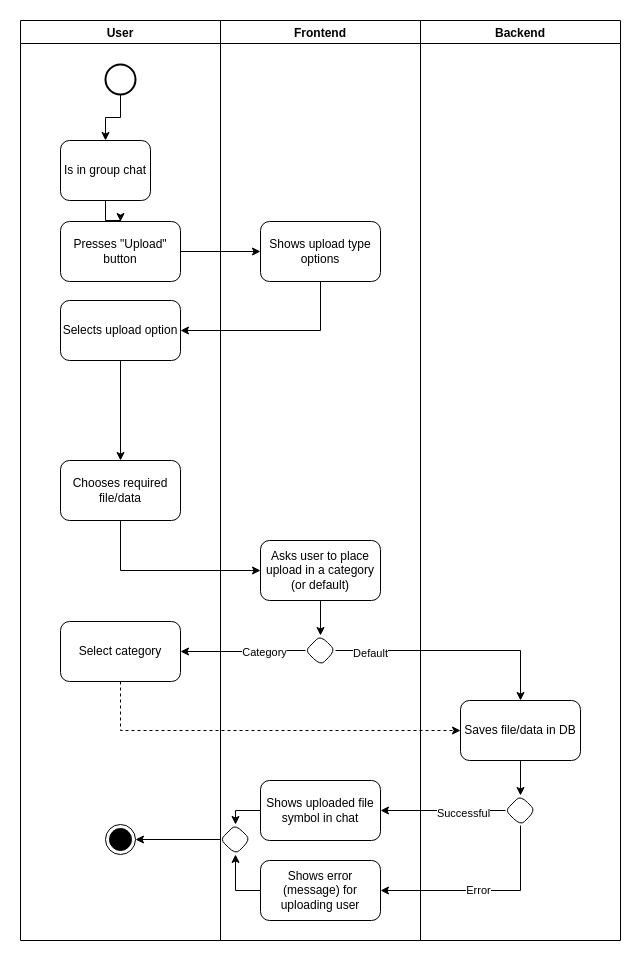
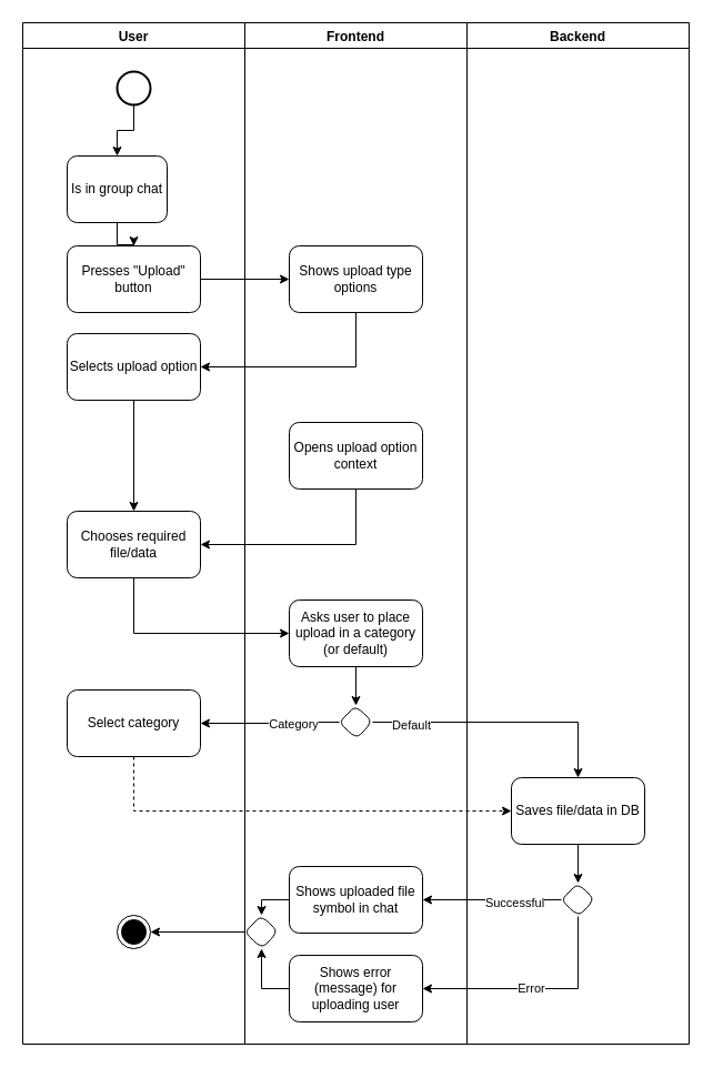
  <mxCell id="0" />
  <mxCell id="1" parent="0" />
  <mxCell id="2" value="Frontend" style="swimlane;" vertex="1" parent="1"><mxGeometry x="220" y="20" width="200" height="920" as="geometry" /></mxCell>
  <mxCell id="3" value="Shows upload type options" style="rounded=1;whiteSpace=wrap;html=1;" vertex="1" parent="2"><mxGeometry x="40" y="201" width="120" height="60" as="geometry" /></mxCell>
+ <mxCell id="4" value="Opens upload option context" style="rounded=1;whiteSpace=wrap;html=1;" vertex="1" parent="2"><mxGeometry x="40" y="360" width="120" height="60" as="geometry" /></mxCell>
  <mxCell id="5" style="edgeStyle=orthogonalEdgeStyle;rounded=0;orthogonalLoop=1;jettySize=auto;html=1;entryX=0.5;entryY=0;entryDx=0;entryDy=0;" edge="1" parent="2" source="6" target="11"><mxGeometry relative="1" as="geometry"><Array as="points"><mxPoint x="15" y="790" /></Array></mxGeometry></mxCell>
  <mxCell id="6" value="Shows uploaded file symbol in chat" style="rounded=1;whiteSpace=wrap;html=1;" vertex="1" parent="2"><mxGeometry x="40" y="760" width="120" height="60" as="geometry" /></mxCell>
  <mxCell id="7" style="edgeStyle=orthogonalEdgeStyle;rounded=0;orthogonalLoop=1;jettySize=auto;html=1;exitX=0.5;exitY=1;exitDx=0;exitDy=0;entryX=0.5;entryY=0;entryDx=0;entryDy=0;" edge="1" parent="2" source="8" target="12"><mxGeometry relative="1" as="geometry" /></mxCell>
  <mxCell id="8" value="Asks user to place upload in a category (or default)" style="rounded=1;whiteSpace=wrap;html=1;" vertex="1" parent="2"><mxGeometry x="40" y="520" width="120" height="60" as="geometry" /></mxCell>
  <mxCell id="9" style="edgeStyle=orthogonalEdgeStyle;rounded=0;orthogonalLoop=1;jettySize=auto;html=1;entryX=0.5;entryY=1;entryDx=0;entryDy=0;" edge="1" parent="2" source="10" target="11"><mxGeometry relative="1" as="geometry" /></mxCell>
  <mxCell id="10" value="Shows error (message) for uploading user" style="rounded=1;whiteSpace=wrap;html=1;" vertex="1" parent="2"><mxGeometry x="40" y="840" width="120" height="60" as="geometry" /></mxCell>
  <mxCell id="11" value="" style="rhombus;whiteSpace=wrap;html=1;rounded=1;" vertex="1" parent="2"><mxGeometry y="804" width="30" height="30" as="geometry" /></mxCell>
  <mxCell id="12" value="" style="rhombus;whiteSpace=wrap;html=1;rounded=1;" vertex="1" parent="2"><mxGeometry x="85" y="615" width="30" height="30" as="geometry" /></mxCell>
  <mxCell id="13" value="User" style="swimlane;" vertex="1" parent="1"><mxGeometry x="20" y="20" width="200" height="920" as="geometry" /></mxCell>
  <mxCell id="14" value="Presses &quot;Upload&quot; button" style="rounded=1;whiteSpace=wrap;html=1;" vertex="1" parent="13"><mxGeometry x="40" y="201" width="120" height="60" as="geometry" /></mxCell>
  <mxCell id="15" style="edgeStyle=orthogonalEdgeStyle;rounded=0;orthogonalLoop=1;jettySize=auto;html=1;entryX=0.5;entryY=0;entryDx=0;entryDy=0;" edge="1" parent="13" source="16" target="14"><mxGeometry relative="1" as="geometry" /></mxCell>
  <mxCell id="16" value="Is in group chat" style="rounded=1;whiteSpace=wrap;html=1;" vertex="1" parent="13"><mxGeometry x="40" y="120" width="90" height="60" as="geometry" /></mxCell>
  <mxCell id="17" value="Selects upload option" style="rounded=1;whiteSpace=wrap;html=1;" vertex="1" parent="13"><mxGeometry x="40" y="280" width="120" height="60" as="geometry" /></mxCell>
  <mxCell id="18" value="Chooses required file/data " style="rounded=1;whiteSpace=wrap;html=1;" vertex="1" parent="13"><mxGeometry x="40" y="440" width="120" height="60" as="geometry" /></mxCell>
  <mxCell id="19" value="Select category" style="rounded=1;whiteSpace=wrap;html=1;" vertex="1" parent="13"><mxGeometry x="40" y="601" width="120" height="60" as="geometry" /></mxCell>
  <mxCell id="20" value="" style="ellipse;html=1;shape=endState;fillColor=#000000;strokeColor=#000000;" vertex="1" parent="13"><mxGeometry x="85" y="804" width="30" height="30" as="geometry" /></mxCell>
  <mxCell id="21" style="edgeStyle=orthogonalEdgeStyle;rounded=0;orthogonalLoop=1;jettySize=auto;html=1;entryX=0.5;entryY=0;entryDx=0;entryDy=0;" edge="1" parent="13" source="22" target="16"><mxGeometry relative="1" as="geometry" /></mxCell>
  <mxCell id="22" value="" style="strokeWidth=2;html=1;shape=mxgraph.flowchart.start_2;whiteSpace=wrap;" vertex="1" parent="13"><mxGeometry x="85" y="44" width="30" height="30" as="geometry" /></mxCell>
  <mxCell id="23" value="Backend" style="swimlane;" vertex="1" parent="1"><mxGeometry x="420" y="20" width="200" height="920" as="geometry" /></mxCell>
  <mxCell id="24" value="" style="edgeStyle=orthogonalEdgeStyle;rounded=0;orthogonalLoop=1;jettySize=auto;html=1;entryX=0.5;entryY=0;entryDx=0;entryDy=0;" edge="1" parent="23" source="25" target="26"><mxGeometry relative="1" as="geometry"><Array as="points" /></mxGeometry></mxCell>
  <mxCell id="25" value="Saves file/data in DB" style="rounded=1;whiteSpace=wrap;html=1;" vertex="1" parent="23"><mxGeometry x="40" y="680" width="120" height="60" as="geometry" /></mxCell>
  <mxCell id="26" value="" style="rhombus;whiteSpace=wrap;html=1;rounded=1;fontStyle=1" vertex="1" parent="23"><mxGeometry x="85" y="775" width="30" height="30" as="geometry" /></mxCell>
  <mxCell id="27" style="edgeStyle=orthogonalEdgeStyle;rounded=0;orthogonalLoop=1;jettySize=auto;html=1;entryX=0;entryY=0.5;entryDx=0;entryDy=0;" edge="1" parent="1" source="14" target="3"><mxGeometry relative="1" as="geometry" /></mxCell>
  <mxCell id="28" style="edgeStyle=orthogonalEdgeStyle;rounded=0;orthogonalLoop=1;jettySize=auto;html=1;entryX=1;entryY=0.5;entryDx=0;entryDy=0;" edge="1" parent="1" source="3" target="17"><mxGeometry relative="1" as="geometry"><Array as="points"><mxPoint x="320" y="250" /></Array></mxGeometry></mxCell>
  <mxCell id="29" style="edgeStyle=orthogonalEdgeStyle;rounded=0;orthogonalLoop=1;jettySize=auto;html=1;exitX=0.5;exitY=1;exitDx=0;exitDy=0;" edge="1" parent="1" source="17" target="18"><mxGeometry relative="1" as="geometry" /></mxCell>
+ <mxCell id="30" style="edgeStyle=orthogonalEdgeStyle;rounded=0;orthogonalLoop=1;jettySize=auto;html=1;entryX=1;entryY=0.5;entryDx=0;entryDy=0;" edge="1" parent="1" source="4" target="18"><mxGeometry relative="1" as="geometry"><Array as="points"><mxPoint x="320" y="490" /></Array></mxGeometry></mxCell>
  <mxCell id="31" style="edgeStyle=orthogonalEdgeStyle;rounded=0;orthogonalLoop=1;jettySize=auto;html=1;entryX=0;entryY=0.5;entryDx=0;entryDy=0;" edge="1" parent="1" source="18" target="8"><mxGeometry relative="1" as="geometry"><Array as="points"><mxPoint x="120" y="490" /></Array></mxGeometry></mxCell>
  <mxCell id="32" style="edgeStyle=orthogonalEdgeStyle;rounded=0;orthogonalLoop=1;jettySize=auto;html=1;entryX=0;entryY=0.5;entryDx=0;entryDy=0;dashed=1;" edge="1" parent="1" source="19" target="25"><mxGeometry relative="1" as="geometry"><Array as="points"><mxPoint x="120" y="650" /></Array></mxGeometry></mxCell>
  <mxCell id="33" style="edgeStyle=orthogonalEdgeStyle;rounded=0;orthogonalLoop=1;jettySize=auto;html=1;entryX=1;entryY=0.5;entryDx=0;entryDy=0;" edge="1" parent="1" source="26" target="6"><mxGeometry relative="1" as="geometry" /></mxCell>
  <mxCell id="34" value="Successful" style="edgeLabel;html=1;align=center;verticalAlign=middle;resizable=0;points=[];" vertex="1" connectable="0" parent="33"><mxGeometry x="-0.312" y="2" relative="1" as="geometry"><mxPoint as="offset" /></mxGeometry></mxCell>
  <mxCell id="35" style="edgeStyle=orthogonalEdgeStyle;rounded=0;orthogonalLoop=1;jettySize=auto;html=1;entryX=1;entryY=0.5;entryDx=0;entryDy=0;" edge="1" parent="1" source="26" target="10"><mxGeometry relative="1" as="geometry"><Array as="points"><mxPoint x="520" y="810" /></Array></mxGeometry></mxCell>
  <mxCell id="36" value="Error" style="edgeLabel;html=1;align=center;verticalAlign=middle;resizable=0;points=[];" vertex="1" connectable="0" parent="35"><mxGeometry x="0.054" y="-1" relative="1" as="geometry"><mxPoint as="offset" /></mxGeometry></mxCell>
  <mxCell id="37" style="edgeStyle=orthogonalEdgeStyle;rounded=0;orthogonalLoop=1;jettySize=auto;html=1;entryX=1;entryY=0.5;entryDx=0;entryDy=0;" edge="1" parent="1" source="11" target="20"><mxGeometry relative="1" as="geometry" /></mxCell>
  <mxCell id="38" style="edgeStyle=orthogonalEdgeStyle;rounded=0;orthogonalLoop=1;jettySize=auto;html=1;entryX=1;entryY=0.5;entryDx=0;entryDy=0;" edge="1" parent="1" source="12" target="19"><mxGeometry relative="1" as="geometry" /></mxCell>
  <mxCell id="39" value="Category" style="edgeLabel;html=1;align=center;verticalAlign=middle;resizable=0;points=[];" vertex="1" connectable="0" parent="38"><mxGeometry x="-0.326" y="1" relative="1" as="geometry"><mxPoint as="offset" /></mxGeometry></mxCell>
  <mxCell id="40" style="edgeStyle=orthogonalEdgeStyle;rounded=0;orthogonalLoop=1;jettySize=auto;html=1;entryX=0.5;entryY=0;entryDx=0;entryDy=0;" edge="1" parent="1" source="12" target="25"><mxGeometry relative="1" as="geometry" /></mxCell>
  <mxCell id="41" value="Default" style="edgeLabel;html=1;align=center;verticalAlign=middle;resizable=0;points=[];" vertex="1" connectable="0" parent="40"><mxGeometry x="-0.709" y="-2" relative="1" as="geometry"><mxPoint as="offset" /></mxGeometry></mxCell>
